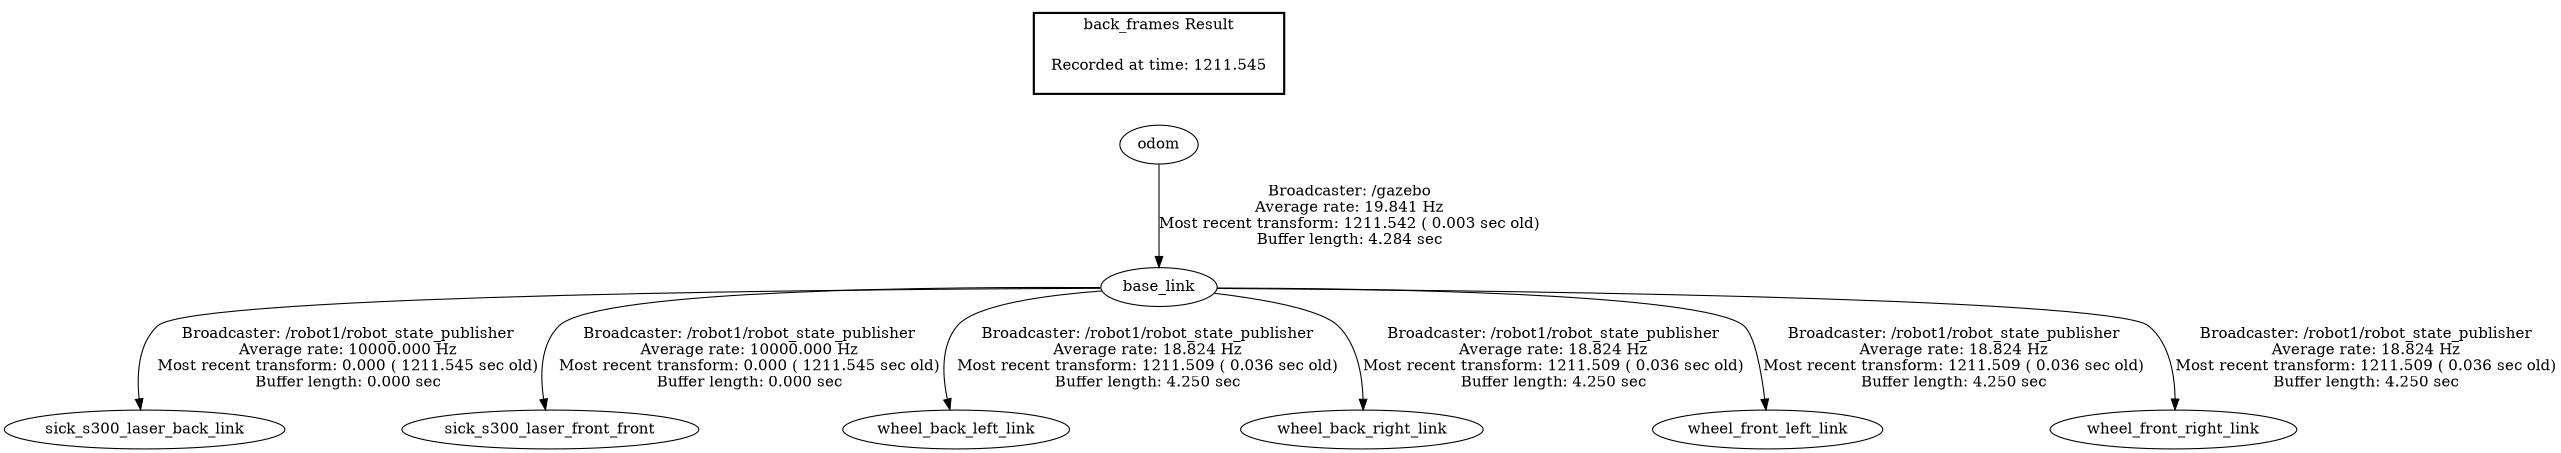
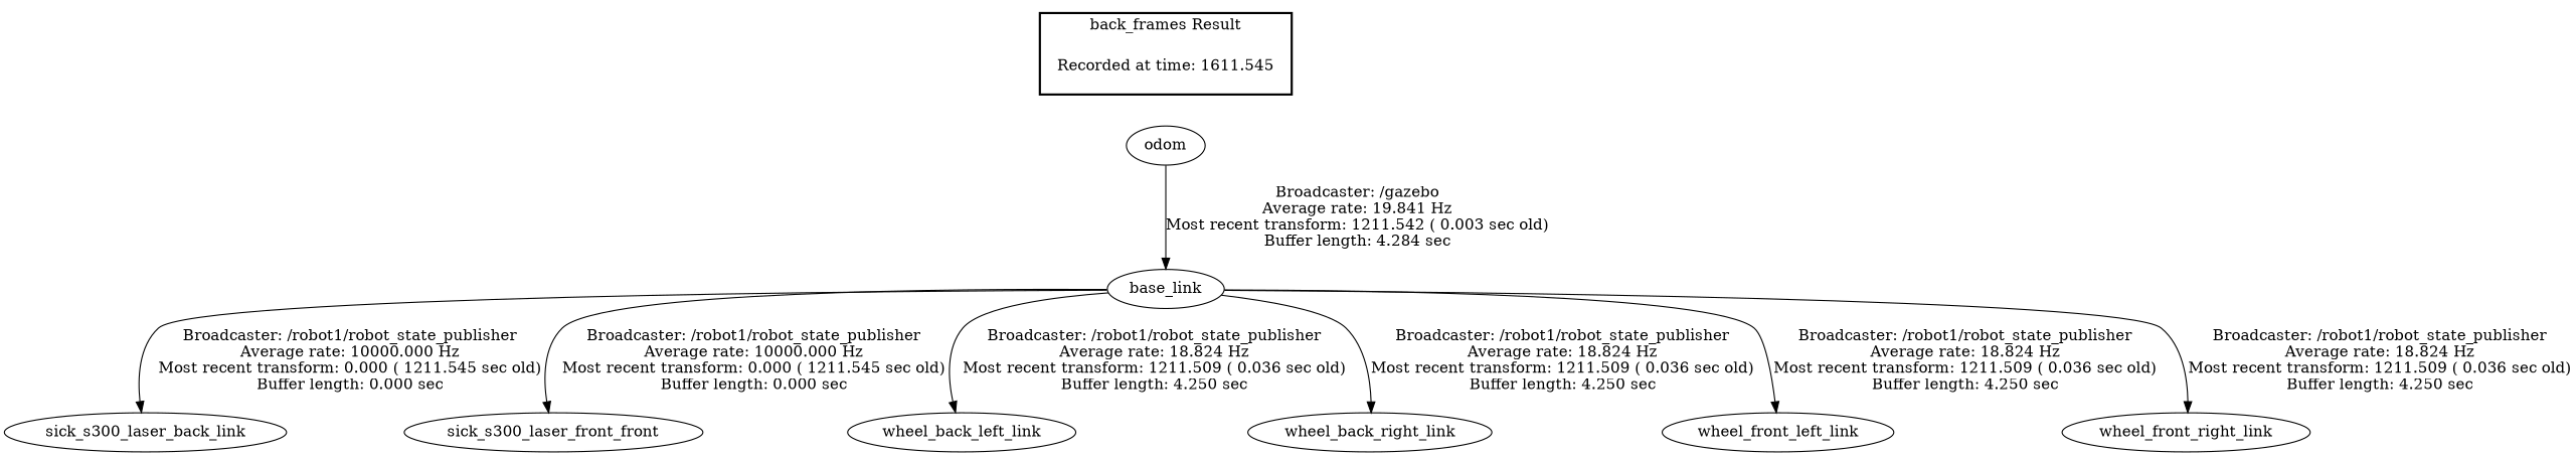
  digraph {
-   "Recorded at time: 1211.545" [shape=plaintext]
+   "Recorded at time: 1211.545" [shape=plaintext label="Recorded at time: 1611.545"]
    odom
    base_link
    sick_s300_laser_back_link
    n5 [label=sick_s300_laser_front_front]
    wheel_back_left_link
    wheel_back_right_link
    wheel_front_left_link
    wheel_front_right_link
    subgraph cluster_1 {
      color=black
      label="back_frames Result"
      style=bold
      "Recorded at time: 1211.545"
    }
    "Recorded at time: 1211.545" -> odom [style=invis]
    odom -> base_link [label="Broadcaster: /gazebo\nAverage rate: 19.841 Hz\nMost recent transform: 1211.542 ( 0.003 sec old)\nBuffer length: 4.284 sec\n"]
    base_link -> sick_s300_laser_back_link [label="Broadcaster: /robot1/robot_state_publisher\nAverage rate: 10000.000 Hz\nMost recent transform: 0.000 ( 1211.545 sec old)\nBuffer length: 0.000 sec\n"]
    base_link -> n5 [label="Broadcaster: /robot1/robot_state_publisher\nAverage rate: 10000.000 Hz\nMost recent transform: 0.000 ( 1211.545 sec old)\nBuffer length: 0.000 sec\n"]
    base_link -> wheel_back_left_link [label="Broadcaster: /robot1/robot_state_publisher\nAverage rate: 18.824 Hz\nMost recent transform: 1211.509 ( 0.036 sec old)\nBuffer length: 4.250 sec\n"]
    base_link -> wheel_back_right_link [label="Broadcaster: /robot1/robot_state_publisher\nAverage rate: 18.824 Hz\nMost recent transform: 1211.509 ( 0.036 sec old)\nBuffer length: 4.250 sec\n"]
    base_link -> wheel_front_left_link [label="Broadcaster: /robot1/robot_state_publisher\nAverage rate: 18.824 Hz\nMost recent transform: 1211.509 ( 0.036 sec old)\nBuffer length: 4.250 sec\n"]
    base_link -> wheel_front_right_link [label="Broadcaster: /robot1/robot_state_publisher\nAverage rate: 18.824 Hz\nMost recent transform: 1211.509 ( 0.036 sec old)\nBuffer length: 4.250 sec\n"]
  }
